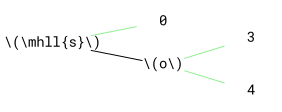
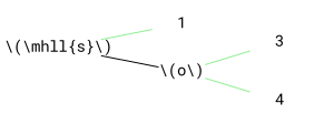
  graph {
    rankdir=LR
    fontname="Roboto Mono"
    node [shape=none fontname="Roboto Mono"]
    edge [color=lightgreen fontname="Roboto Mono"]
    n1 [label="\\(\\mhll{s}\\)" shape=plain]
-   1 [label=0]
+   1
    n3 [label="\\(o\\)" shape=plain]
    3
    4
    n1 -- 1
    n1 -- n3 [color=""]
    n3 -- 3
    n3 -- 4
  }
